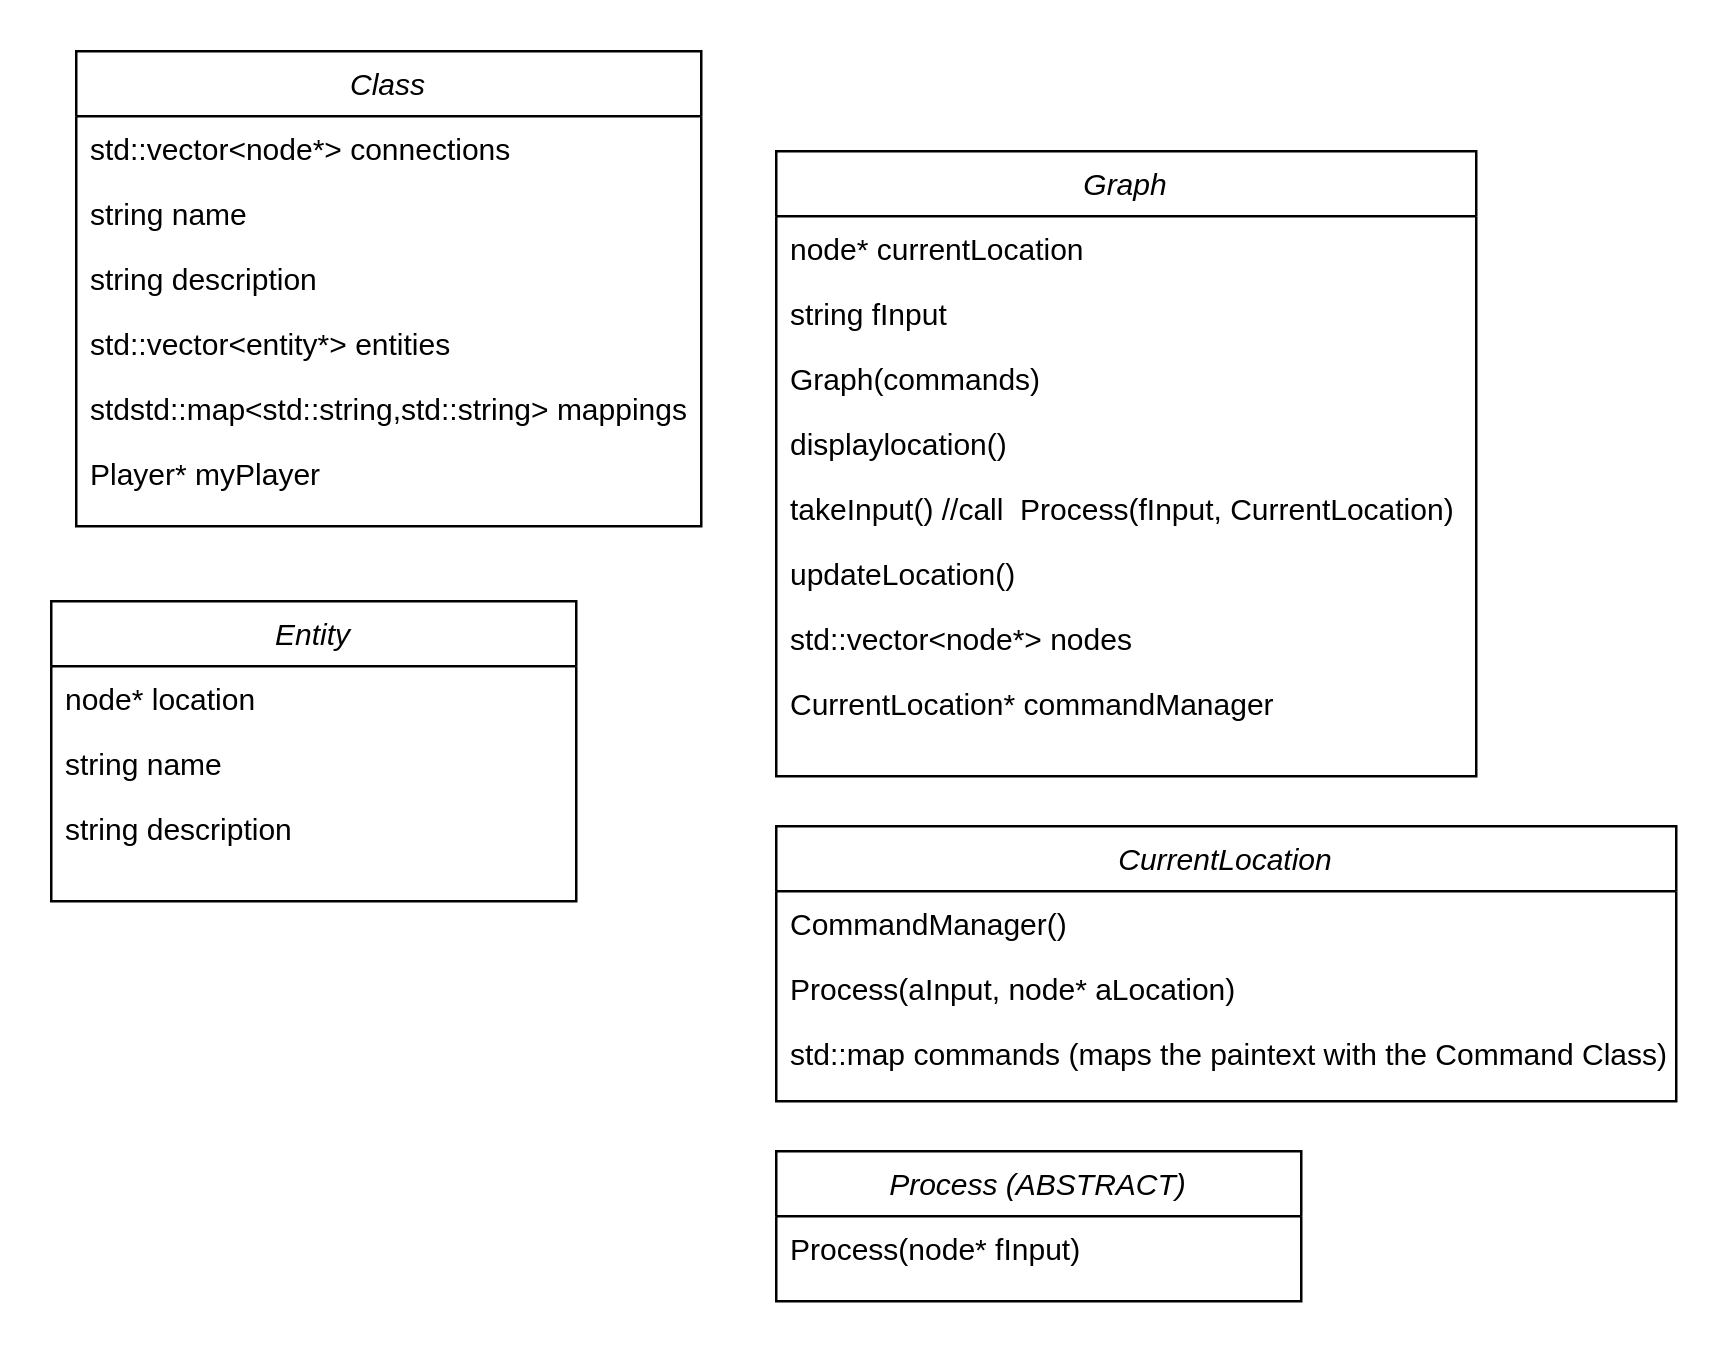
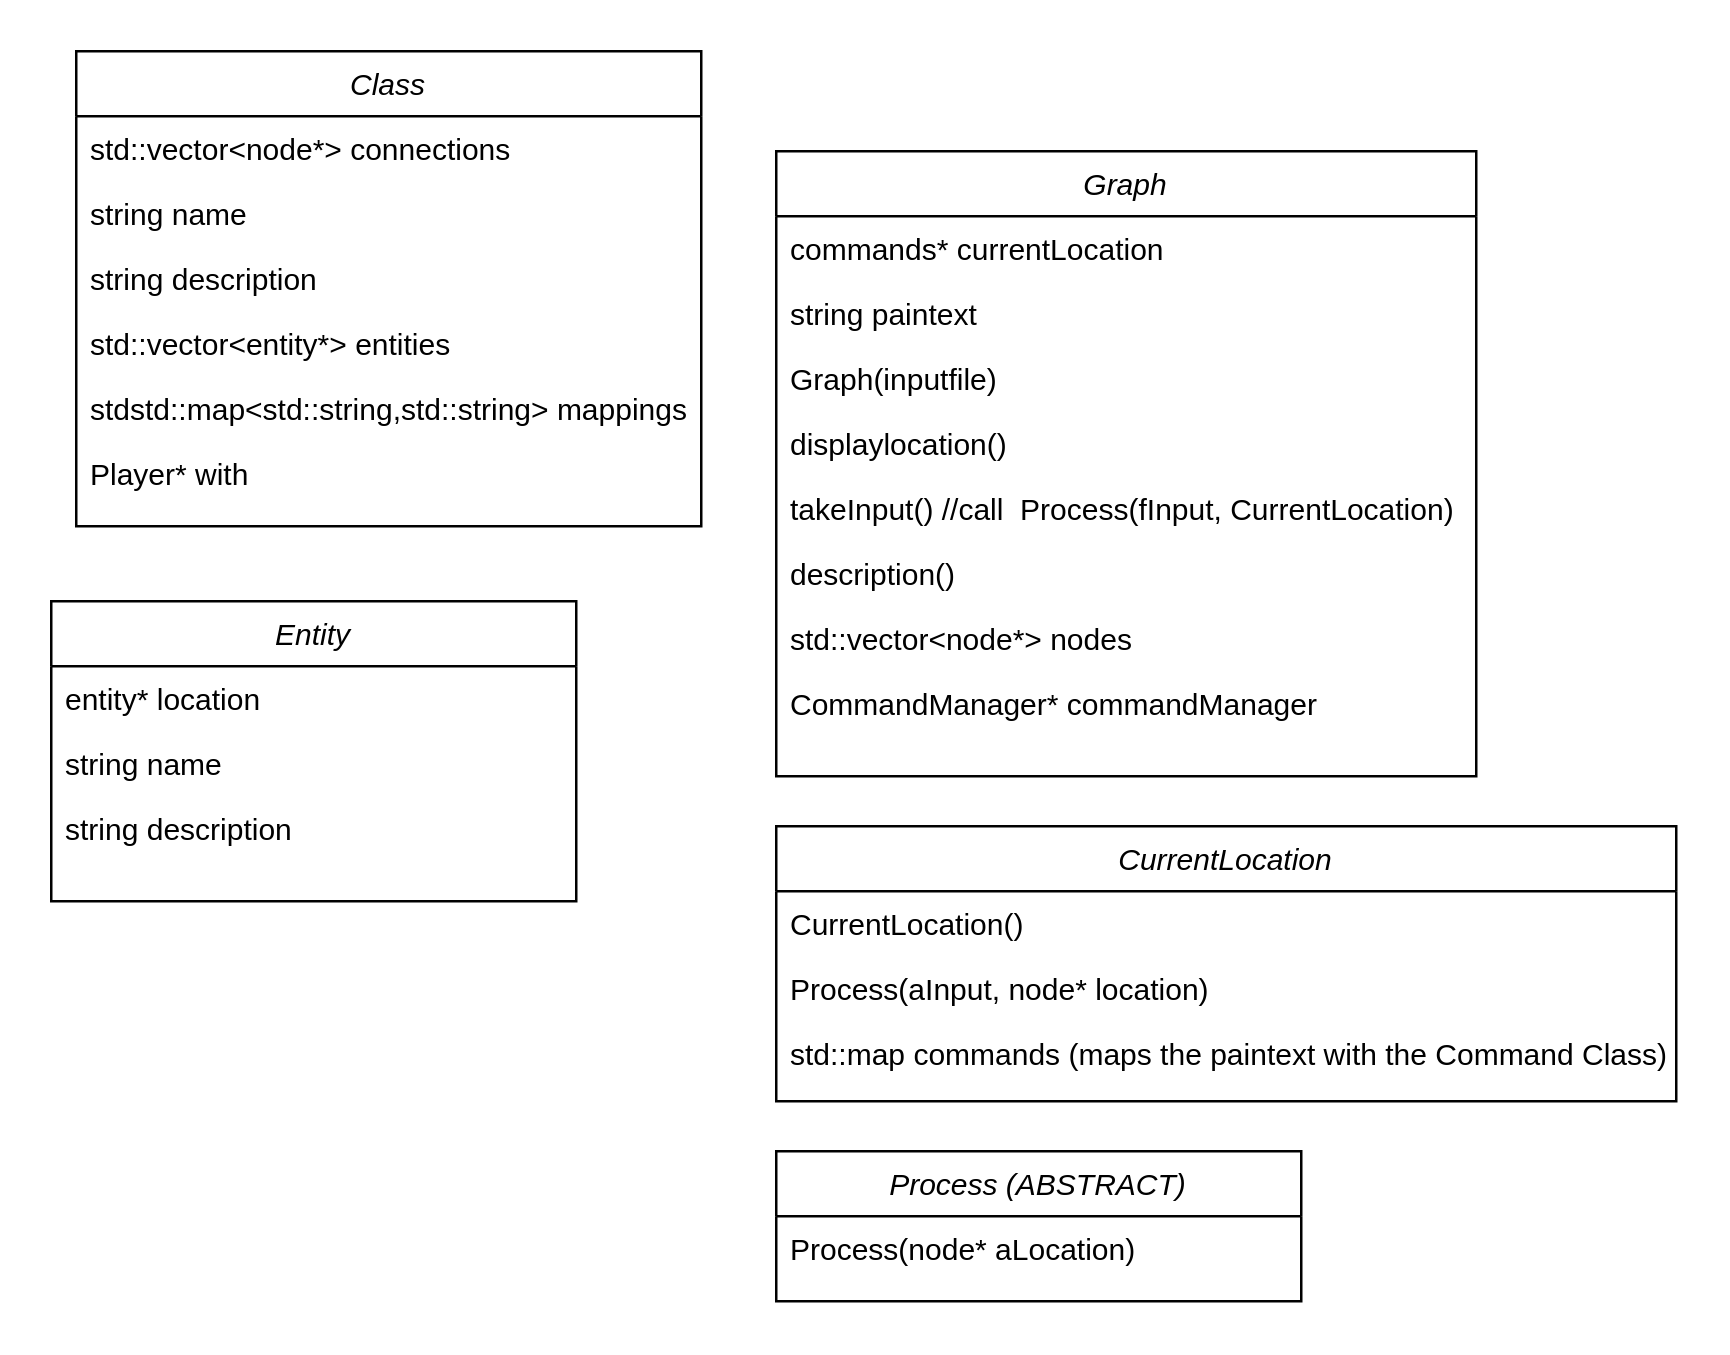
  <mxCell id="0" />
  <mxCell id="1" parent="0" />
  <mxCell id="2" value="Class" style="swimlane;fontStyle=2;align=center;verticalAlign=top;childLayout=stackLayout;horizontal=1;startSize=26;horizontalStack=0;resizeParent=1;resizeLast=0;collapsible=1;marginBottom=0;rounded=0;shadow=0;strokeWidth=1;" parent="1" vertex="1"><mxGeometry x="30" y="20" width="250" height="190" as="geometry"><mxRectangle x="230" y="140" width="160" height="26" as="alternateBounds" /></mxGeometry></mxCell>
  <mxCell id="3" value="std::vector&lt;node*&gt; connections  " style="text;align=left;verticalAlign=top;spacingLeft=4;spacingRight=4;overflow=hidden;rotatable=0;points=[[0,0.5],[1,0.5]];portConstraint=eastwest;" parent="2" vertex="1"><mxGeometry y="26" width="250" height="26" as="geometry" /></mxCell>
  <mxCell id="4" value="string name" style="text;align=left;verticalAlign=top;spacingLeft=4;spacingRight=4;overflow=hidden;rotatable=0;points=[[0,0.5],[1,0.5]];portConstraint=eastwest;rounded=0;shadow=0;html=0;" parent="2" vertex="1"><mxGeometry y="52" width="250" height="26" as="geometry" /></mxCell>
  <mxCell id="5" value="string description" style="text;align=left;verticalAlign=top;spacingLeft=4;spacingRight=4;overflow=hidden;rotatable=0;points=[[0,0.5],[1,0.5]];portConstraint=eastwest;rounded=0;shadow=0;html=0;" vertex="1" parent="2"><mxGeometry y="78" width="250" height="26" as="geometry" /></mxCell>
  <mxCell id="6" value="std::vector&lt;entity*&gt; entities  " style="text;align=left;verticalAlign=top;spacingLeft=4;spacingRight=4;overflow=hidden;rotatable=0;points=[[0,0.5],[1,0.5]];portConstraint=eastwest;" vertex="1" parent="2"><mxGeometry y="104" width="250" height="26" as="geometry" /></mxCell>
  <mxCell id="7" value="stdstd::map&lt;std::string,std::string&gt; mappings  " style="text;align=left;verticalAlign=top;spacingLeft=4;spacingRight=4;overflow=hidden;rotatable=0;points=[[0,0.5],[1,0.5]];portConstraint=eastwest;" vertex="1" parent="2"><mxGeometry y="130" width="250" height="26" as="geometry" /></mxCell>
- <mxCell id="8" value="Player* myPlayer" style="text;align=left;verticalAlign=top;spacingLeft=4;spacingRight=4;overflow=hidden;rotatable=0;points=[[0,0.5],[1,0.5]];portConstraint=eastwest;" vertex="1" parent="2"><mxGeometry y="156" width="250" height="26" as="geometry" /></mxCell>
+ <mxCell id="8" value="Player* with" style="text;align=left;verticalAlign=top;spacingLeft=4;spacingRight=4;overflow=hidden;rotatable=0;points=[[0,0.5],[1,0.5]];portConstraint=eastwest;" vertex="1" parent="2"><mxGeometry y="156" width="250" height="26" as="geometry" /></mxCell>
  <mxCell id="9" value="Graph" style="swimlane;fontStyle=2;align=center;verticalAlign=top;childLayout=stackLayout;horizontal=1;startSize=26;horizontalStack=0;resizeParent=1;resizeLast=0;collapsible=1;marginBottom=0;rounded=0;shadow=0;strokeWidth=1;" vertex="1" parent="1"><mxGeometry x="310" y="60" width="280" height="250" as="geometry"><mxRectangle x="230" y="140" width="160" height="26" as="alternateBounds" /></mxGeometry></mxCell>
- <mxCell id="10" value="node* currentLocation" style="text;align=left;verticalAlign=top;spacingLeft=4;spacingRight=4;overflow=hidden;rotatable=0;points=[[0,0.5],[1,0.5]];portConstraint=eastwest;rounded=0;shadow=0;html=0;" vertex="1" parent="9"><mxGeometry y="26" width="280" height="26" as="geometry" /></mxCell>
- <mxCell id="11" value="string fInput" style="text;align=left;verticalAlign=top;spacingLeft=4;spacingRight=4;overflow=hidden;rotatable=0;points=[[0,0.5],[1,0.5]];portConstraint=eastwest;rounded=0;shadow=0;html=0;" vertex="1" parent="9"><mxGeometry y="52" width="280" height="26" as="geometry" /></mxCell>
- <mxCell id="12" value="Graph(commands) " style="text;align=left;verticalAlign=top;spacingLeft=4;spacingRight=4;overflow=hidden;rotatable=0;points=[[0,0.5],[1,0.5]];portConstraint=eastwest;rounded=0;shadow=0;html=0;" vertex="1" parent="9"><mxGeometry y="78" width="280" height="26" as="geometry" /></mxCell>
+ <mxCell id="10" value="commands* currentLocation" style="text;align=left;verticalAlign=top;spacingLeft=4;spacingRight=4;overflow=hidden;rotatable=0;points=[[0,0.5],[1,0.5]];portConstraint=eastwest;rounded=0;shadow=0;html=0;" vertex="1" parent="9"><mxGeometry y="26" width="280" height="26" as="geometry" /></mxCell>
+ <mxCell id="11" value="string paintext" style="text;align=left;verticalAlign=top;spacingLeft=4;spacingRight=4;overflow=hidden;rotatable=0;points=[[0,0.5],[1,0.5]];portConstraint=eastwest;rounded=0;shadow=0;html=0;" vertex="1" parent="9"><mxGeometry y="52" width="280" height="26" as="geometry" /></mxCell>
+ <mxCell id="12" value="Graph(inputfile) " style="text;align=left;verticalAlign=top;spacingLeft=4;spacingRight=4;overflow=hidden;rotatable=0;points=[[0,0.5],[1,0.5]];portConstraint=eastwest;rounded=0;shadow=0;html=0;" vertex="1" parent="9"><mxGeometry y="78" width="280" height="26" as="geometry" /></mxCell>
  <mxCell id="13" value="displaylocation()" style="text;align=left;verticalAlign=top;spacingLeft=4;spacingRight=4;overflow=hidden;rotatable=0;points=[[0,0.5],[1,0.5]];portConstraint=eastwest;rounded=0;shadow=0;html=0;" vertex="1" parent="9"><mxGeometry y="104" width="280" height="26" as="geometry" /></mxCell>
  <mxCell id="14" value="takeInput() //call  Process(fInput, CurrentLocation)" style="text;align=left;verticalAlign=top;spacingLeft=4;spacingRight=4;overflow=hidden;rotatable=0;points=[[0,0.5],[1,0.5]];portConstraint=eastwest;rounded=0;shadow=0;html=0;" vertex="1" parent="9"><mxGeometry y="130" width="280" height="26" as="geometry" /></mxCell>
- <mxCell id="15" value="updateLocation()" style="text;align=left;verticalAlign=top;spacingLeft=4;spacingRight=4;overflow=hidden;rotatable=0;points=[[0,0.5],[1,0.5]];portConstraint=eastwest;rounded=0;shadow=0;html=0;" vertex="1" parent="9"><mxGeometry y="156" width="280" height="26" as="geometry" /></mxCell>
+ <mxCell id="15" value="description()" style="text;align=left;verticalAlign=top;spacingLeft=4;spacingRight=4;overflow=hidden;rotatable=0;points=[[0,0.5],[1,0.5]];portConstraint=eastwest;rounded=0;shadow=0;html=0;" vertex="1" parent="9"><mxGeometry y="156" width="280" height="26" as="geometry" /></mxCell>
  <mxCell id="16" value="std::vector&lt;node*&gt; nodes  " style="text;align=left;verticalAlign=top;spacingLeft=4;spacingRight=4;overflow=hidden;rotatable=0;points=[[0,0.5],[1,0.5]];portConstraint=eastwest;" vertex="1" parent="9"><mxGeometry y="182" width="280" height="26" as="geometry" /></mxCell>
- <mxCell id="17" value="CurrentLocation* commandManager" style="text;align=left;verticalAlign=top;spacingLeft=4;spacingRight=4;overflow=hidden;rotatable=0;points=[[0,0.5],[1,0.5]];portConstraint=eastwest;" vertex="1" parent="9"><mxGeometry y="208" width="280" height="26" as="geometry" /></mxCell>
+ <mxCell id="17" value="CommandManager* commandManager" style="text;align=left;verticalAlign=top;spacingLeft=4;spacingRight=4;overflow=hidden;rotatable=0;points=[[0,0.5],[1,0.5]];portConstraint=eastwest;" vertex="1" parent="9"><mxGeometry y="208" width="280" height="26" as="geometry" /></mxCell>
  <mxCell id="18" value="Entity" style="swimlane;fontStyle=2;align=center;verticalAlign=top;childLayout=stackLayout;horizontal=1;startSize=26;horizontalStack=0;resizeParent=1;resizeLast=0;collapsible=1;marginBottom=0;rounded=0;shadow=0;strokeWidth=1;" vertex="1" parent="1"><mxGeometry x="20" y="240" width="210" height="120" as="geometry"><mxRectangle x="230" y="140" width="160" height="26" as="alternateBounds" /></mxGeometry></mxCell>
- <mxCell id="19" value="node* location" style="text;align=left;verticalAlign=top;spacingLeft=4;spacingRight=4;overflow=hidden;rotatable=0;points=[[0,0.5],[1,0.5]];portConstraint=eastwest;" vertex="1" parent="18"><mxGeometry y="26" width="210" height="26" as="geometry" /></mxCell>
+ <mxCell id="19" value="entity* location" style="text;align=left;verticalAlign=top;spacingLeft=4;spacingRight=4;overflow=hidden;rotatable=0;points=[[0,0.5],[1,0.5]];portConstraint=eastwest;" vertex="1" parent="18"><mxGeometry y="26" width="210" height="26" as="geometry" /></mxCell>
  <mxCell id="20" value="string name" style="text;align=left;verticalAlign=top;spacingLeft=4;spacingRight=4;overflow=hidden;rotatable=0;points=[[0,0.5],[1,0.5]];portConstraint=eastwest;rounded=0;shadow=0;html=0;" vertex="1" parent="18"><mxGeometry y="52" width="210" height="26" as="geometry" /></mxCell>
  <mxCell id="21" value="string description" style="text;align=left;verticalAlign=top;spacingLeft=4;spacingRight=4;overflow=hidden;rotatable=0;points=[[0,0.5],[1,0.5]];portConstraint=eastwest;rounded=0;shadow=0;html=0;" vertex="1" parent="18"><mxGeometry y="78" width="210" height="26" as="geometry" /></mxCell>
  <mxCell id="22" value="CurrentLocation" style="swimlane;fontStyle=2;align=center;verticalAlign=top;childLayout=stackLayout;horizontal=1;startSize=26;horizontalStack=0;resizeParent=1;resizeLast=0;collapsible=1;marginBottom=0;rounded=0;shadow=0;strokeWidth=1;" vertex="1" parent="1"><mxGeometry x="310" y="330" width="360" height="110" as="geometry"><mxRectangle x="230" y="140" width="160" height="26" as="alternateBounds" /></mxGeometry></mxCell>
- <mxCell id="23" value="CommandManager()" style="text;align=left;verticalAlign=top;spacingLeft=4;spacingRight=4;overflow=hidden;rotatable=0;points=[[0,0.5],[1,0.5]];portConstraint=eastwest;" vertex="1" parent="22"><mxGeometry y="26" width="360" height="26" as="geometry" /></mxCell>
- <mxCell id="24" value="Process(aInput, node* aLocation)" style="text;align=left;verticalAlign=top;spacingLeft=4;spacingRight=4;overflow=hidden;rotatable=0;points=[[0,0.5],[1,0.5]];portConstraint=eastwest;" vertex="1" parent="22"><mxGeometry y="52" width="360" height="26" as="geometry" /></mxCell>
+ <mxCell id="23" value="CurrentLocation()" style="text;align=left;verticalAlign=top;spacingLeft=4;spacingRight=4;overflow=hidden;rotatable=0;points=[[0,0.5],[1,0.5]];portConstraint=eastwest;" vertex="1" parent="22"><mxGeometry y="26" width="360" height="26" as="geometry" /></mxCell>
+ <mxCell id="24" value="Process(aInput, node* location)" style="text;align=left;verticalAlign=top;spacingLeft=4;spacingRight=4;overflow=hidden;rotatable=0;points=[[0,0.5],[1,0.5]];portConstraint=eastwest;" vertex="1" parent="22"><mxGeometry y="52" width="360" height="26" as="geometry" /></mxCell>
  <mxCell id="25" value="std::map commands (maps the paintext with the Command Class)" style="text;align=left;verticalAlign=top;spacingLeft=4;spacingRight=4;overflow=hidden;rotatable=0;points=[[0,0.5],[1,0.5]];portConstraint=eastwest;" vertex="1" parent="22"><mxGeometry y="78" width="360" height="26" as="geometry" /></mxCell>
  <mxCell id="26" value="Process (ABSTRACT)" style="swimlane;fontStyle=2;align=center;verticalAlign=top;childLayout=stackLayout;horizontal=1;startSize=26;horizontalStack=0;resizeParent=1;resizeLast=0;collapsible=1;marginBottom=0;rounded=0;shadow=0;strokeWidth=1;" vertex="1" parent="1"><mxGeometry x="310" y="460" width="210" height="60" as="geometry"><mxRectangle x="230" y="140" width="160" height="26" as="alternateBounds" /></mxGeometry></mxCell>
- <mxCell id="27" value="Process(node* fInput)" style="text;align=left;verticalAlign=top;spacingLeft=4;spacingRight=4;overflow=hidden;rotatable=0;points=[[0,0.5],[1,0.5]];portConstraint=eastwest;" vertex="1" parent="26"><mxGeometry y="26" width="210" height="24" as="geometry" /></mxCell>
+ <mxCell id="27" value="Process(node* aLocation)" style="text;align=left;verticalAlign=top;spacingLeft=4;spacingRight=4;overflow=hidden;rotatable=0;points=[[0,0.5],[1,0.5]];portConstraint=eastwest;" vertex="1" parent="26"><mxGeometry y="26" width="210" height="24" as="geometry" /></mxCell>
